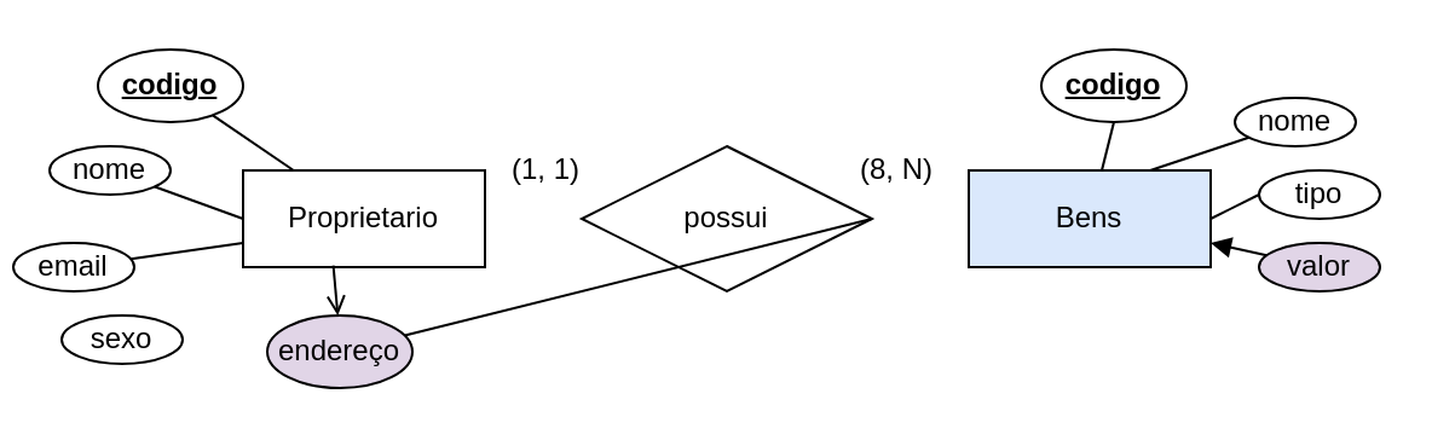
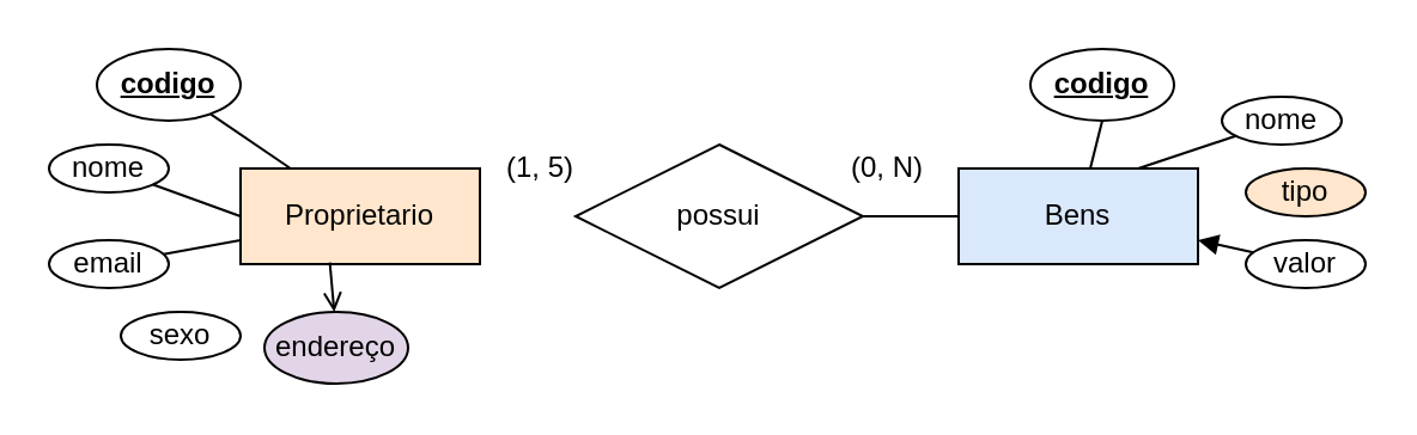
  <mxCell id="0" />
  <mxCell id="1" parent="0" />
- <mxCell id="2" value="Proprietario" style="whiteSpace=wrap;html=1;align=center;" vertex="1" parent="1"><mxGeometry x="100" y="70" width="100" height="40" as="geometry" /></mxCell>
+ <mxCell id="2" value="Proprietario" style="whiteSpace=wrap;html=1;align=center;fillColor=#ffe6cc;" vertex="1" parent="1"><mxGeometry x="100" y="70" width="100" height="40" as="geometry" /></mxCell>
  <mxCell id="3" value="Bens" style="whiteSpace=wrap;html=1;align=center;fillColor=#dae8fc;" vertex="1" parent="1"><mxGeometry x="400" y="70" width="100" height="40" as="geometry" /></mxCell>
  <mxCell id="4" value="possui" style="shape=rhombus;perimeter=rhombusPerimeter;whiteSpace=wrap;html=1;align=center;" vertex="1" parent="1"><mxGeometry x="240" y="60" width="120" height="60" as="geometry" /></mxCell>
- <mxCell id="5" value="" style="endArrow=none;html=1;rounded=0;exitX=1;exitY=0.5;exitDx=0;exitDy=0;" edge="1" parent="1" source="4" target="11"><mxGeometry relative="1" as="geometry"><mxPoint x="210" y="100" as="sourcePoint" /><mxPoint x="250" y="100" as="targetPoint" /></mxGeometry></mxCell>
- <mxCell id="6" value="(8, N)" style="text;html=1;align=center;verticalAlign=middle;resizable=0;points=[];autosize=1;" vertex="1" parent="1"><mxGeometry x="345" y="60" width="50" height="20" as="geometry" /></mxCell>
- <mxCell id="7" value="(1, 1)" style="text;html=1;align=center;verticalAlign=middle;resizable=0;points=[];autosize=1;" vertex="1" parent="1"><mxGeometry x="205" y="60" width="40" height="20" as="geometry" /></mxCell>
+ <mxCell id="5" value="" style="endArrow=none;html=1;rounded=0;exitX=1;exitY=0.5;exitDx=0;exitDy=0;" edge="1" parent="1" source="4" target="3"><mxGeometry relative="1" as="geometry"><mxPoint x="210" y="100" as="sourcePoint" /><mxPoint x="250" y="100" as="targetPoint" /></mxGeometry></mxCell>
+ <mxCell id="6" value="(0, N)" style="text;html=1;align=center;verticalAlign=middle;resizable=0;points=[];autosize=1;" vertex="1" parent="1"><mxGeometry x="345" y="60" width="50" height="20" as="geometry" /></mxCell>
+ <mxCell id="7" value="(1, 5)" style="text;html=1;align=center;verticalAlign=middle;resizable=0;points=[];autosize=1;" vertex="1" parent="1"><mxGeometry x="205" y="60" width="40" height="20" as="geometry" /></mxCell>
  <mxCell id="8" value="nome" style="ellipse;whiteSpace=wrap;html=1;align=center;" vertex="1" parent="1"><mxGeometry x="20" y="60" width="50" height="20" as="geometry" /></mxCell>
  <mxCell id="9" value="codigo" style="ellipse;whiteSpace=wrap;html=1;align=center;fontStyle=5" vertex="1" parent="1"><mxGeometry x="40" y="20" width="60" height="30" as="geometry" /></mxCell>
- <mxCell id="10" value="email" style="ellipse;whiteSpace=wrap;html=1;align=center;" vertex="1" parent="1"><mxGeometry x="5" y="100" width="50" height="20" as="geometry" /></mxCell>
+ <mxCell id="10" value="email" style="ellipse;whiteSpace=wrap;html=1;align=center;" vertex="1" parent="1"><mxGeometry x="20" y="100" width="50" height="20" as="geometry" /></mxCell>
  <mxCell id="11" value="endereço" style="ellipse;whiteSpace=wrap;html=1;align=center;fillColor=#e1d5e7;" vertex="1" parent="1"><mxGeometry x="110" y="130" width="60" height="30" as="geometry" /></mxCell>
  <mxCell id="12" value="nome" style="ellipse;whiteSpace=wrap;html=1;align=center;" vertex="1" parent="1"><mxGeometry x="510" y="40" width="50" height="20" as="geometry" /></mxCell>
- <mxCell id="13" value="tipo" style="ellipse;whiteSpace=wrap;html=1;align=center;" vertex="1" parent="1"><mxGeometry x="520" y="70" width="50" height="20" as="geometry" /></mxCell>
- <mxCell id="14" value="valor" style="ellipse;whiteSpace=wrap;html=1;align=center;fillColor=#e1d5e7;" vertex="1" parent="1"><mxGeometry x="520" y="100" width="50" height="20" as="geometry" /></mxCell>
- <mxCell id="15" value="sexo" style="ellipse;whiteSpace=wrap;html=1;align=center;" vertex="1" parent="1"><mxGeometry x="25" y="130" width="50" height="20" as="geometry" /></mxCell>
+ <mxCell id="13" value="tipo" style="ellipse;whiteSpace=wrap;html=1;align=center;fillColor=#ffe6cc;" vertex="1" parent="1"><mxGeometry x="520" y="70" width="50" height="20" as="geometry" /></mxCell>
+ <mxCell id="14" value="valor" style="ellipse;whiteSpace=wrap;html=1;align=center;" vertex="1" parent="1"><mxGeometry x="520" y="100" width="50" height="20" as="geometry" /></mxCell>
+ <mxCell id="15" value="sexo" style="ellipse;whiteSpace=wrap;html=1;align=center;" vertex="1" parent="1"><mxGeometry x="50" y="130" width="50" height="20" as="geometry" /></mxCell>
  <mxCell id="16" value="codigo" style="ellipse;whiteSpace=wrap;html=1;align=center;fontStyle=5" vertex="1" parent="1"><mxGeometry x="430" y="20" width="60" height="30" as="geometry" /></mxCell>
  <mxCell id="17" value="" style="endArrow=none;html=1;rounded=0;" edge="1" parent="1" source="9" target="2"><mxGeometry relative="1" as="geometry"><mxPoint x="140" y="30" as="sourcePoint" /><mxPoint x="300" y="30" as="targetPoint" /></mxGeometry></mxCell>
  <mxCell id="18" value="" style="endArrow=none;html=1;rounded=0;entryX=0;entryY=0.5;entryDx=0;entryDy=0;" edge="1" parent="1" source="8" target="2"><mxGeometry relative="1" as="geometry"><mxPoint x="97.862" y="58.575" as="sourcePoint" /><mxPoint x="130" y="80" as="targetPoint" /></mxGeometry></mxCell>
  <mxCell id="19" value="" style="endArrow=none;html=1;rounded=0;entryX=0;entryY=0.75;entryDx=0;entryDy=0;" edge="1" parent="1" source="10" target="2"><mxGeometry relative="1" as="geometry"><mxPoint x="107.862" y="68.575" as="sourcePoint" /><mxPoint x="110" y="105" as="targetPoint" /></mxGeometry></mxCell>
  <mxCell id="20" value="" style="endArrow=open;html=1;rounded=0;exitX=0.373;exitY=0.982;exitDx=0;exitDy=0;exitPerimeter=0;" edge="1" parent="1" source="2" target="11"><mxGeometry relative="1" as="geometry"><mxPoint x="127.862" y="88.575" as="sourcePoint" /><mxPoint x="160" y="110" as="targetPoint" /></mxGeometry></mxCell>
  <mxCell id="21" value="" style="endArrow=none;html=1;rounded=0;entryX=0.5;entryY=1;entryDx=0;entryDy=0;" edge="1" parent="1" source="3" target="16"><mxGeometry relative="1" as="geometry"><mxPoint x="137.862" y="98.575" as="sourcePoint" /><mxPoint x="170" y="120" as="targetPoint" /></mxGeometry></mxCell>
  <mxCell id="22" value="" style="endArrow=none;html=1;rounded=0;exitX=0.75;exitY=0;exitDx=0;exitDy=0;" edge="1" parent="1" source="3" target="12"><mxGeometry relative="1" as="geometry"><mxPoint x="460" y="80" as="sourcePoint" /><mxPoint x="460" y="60" as="targetPoint" /></mxGeometry></mxCell>
- <mxCell id="23" value="" style="endArrow=none;html=1;rounded=0;entryX=1;entryY=0.5;entryDx=0;entryDy=0;exitX=0;exitY=0.5;exitDx=0;exitDy=0;" edge="1" parent="1" source="13" target="3"><mxGeometry relative="1" as="geometry"><mxPoint x="470" y="90" as="sourcePoint" /><mxPoint x="470" y="70" as="targetPoint" /></mxGeometry></mxCell>
  <mxCell id="24" value="" style="endArrow=block;html=1;rounded=0;entryX=1;entryY=0.75;entryDx=0;entryDy=0;" edge="1" parent="1" source="14" target="3"><mxGeometry relative="1" as="geometry"><mxPoint x="480" y="100" as="sourcePoint" /><mxPoint x="480" y="80" as="targetPoint" /></mxGeometry></mxCell>
